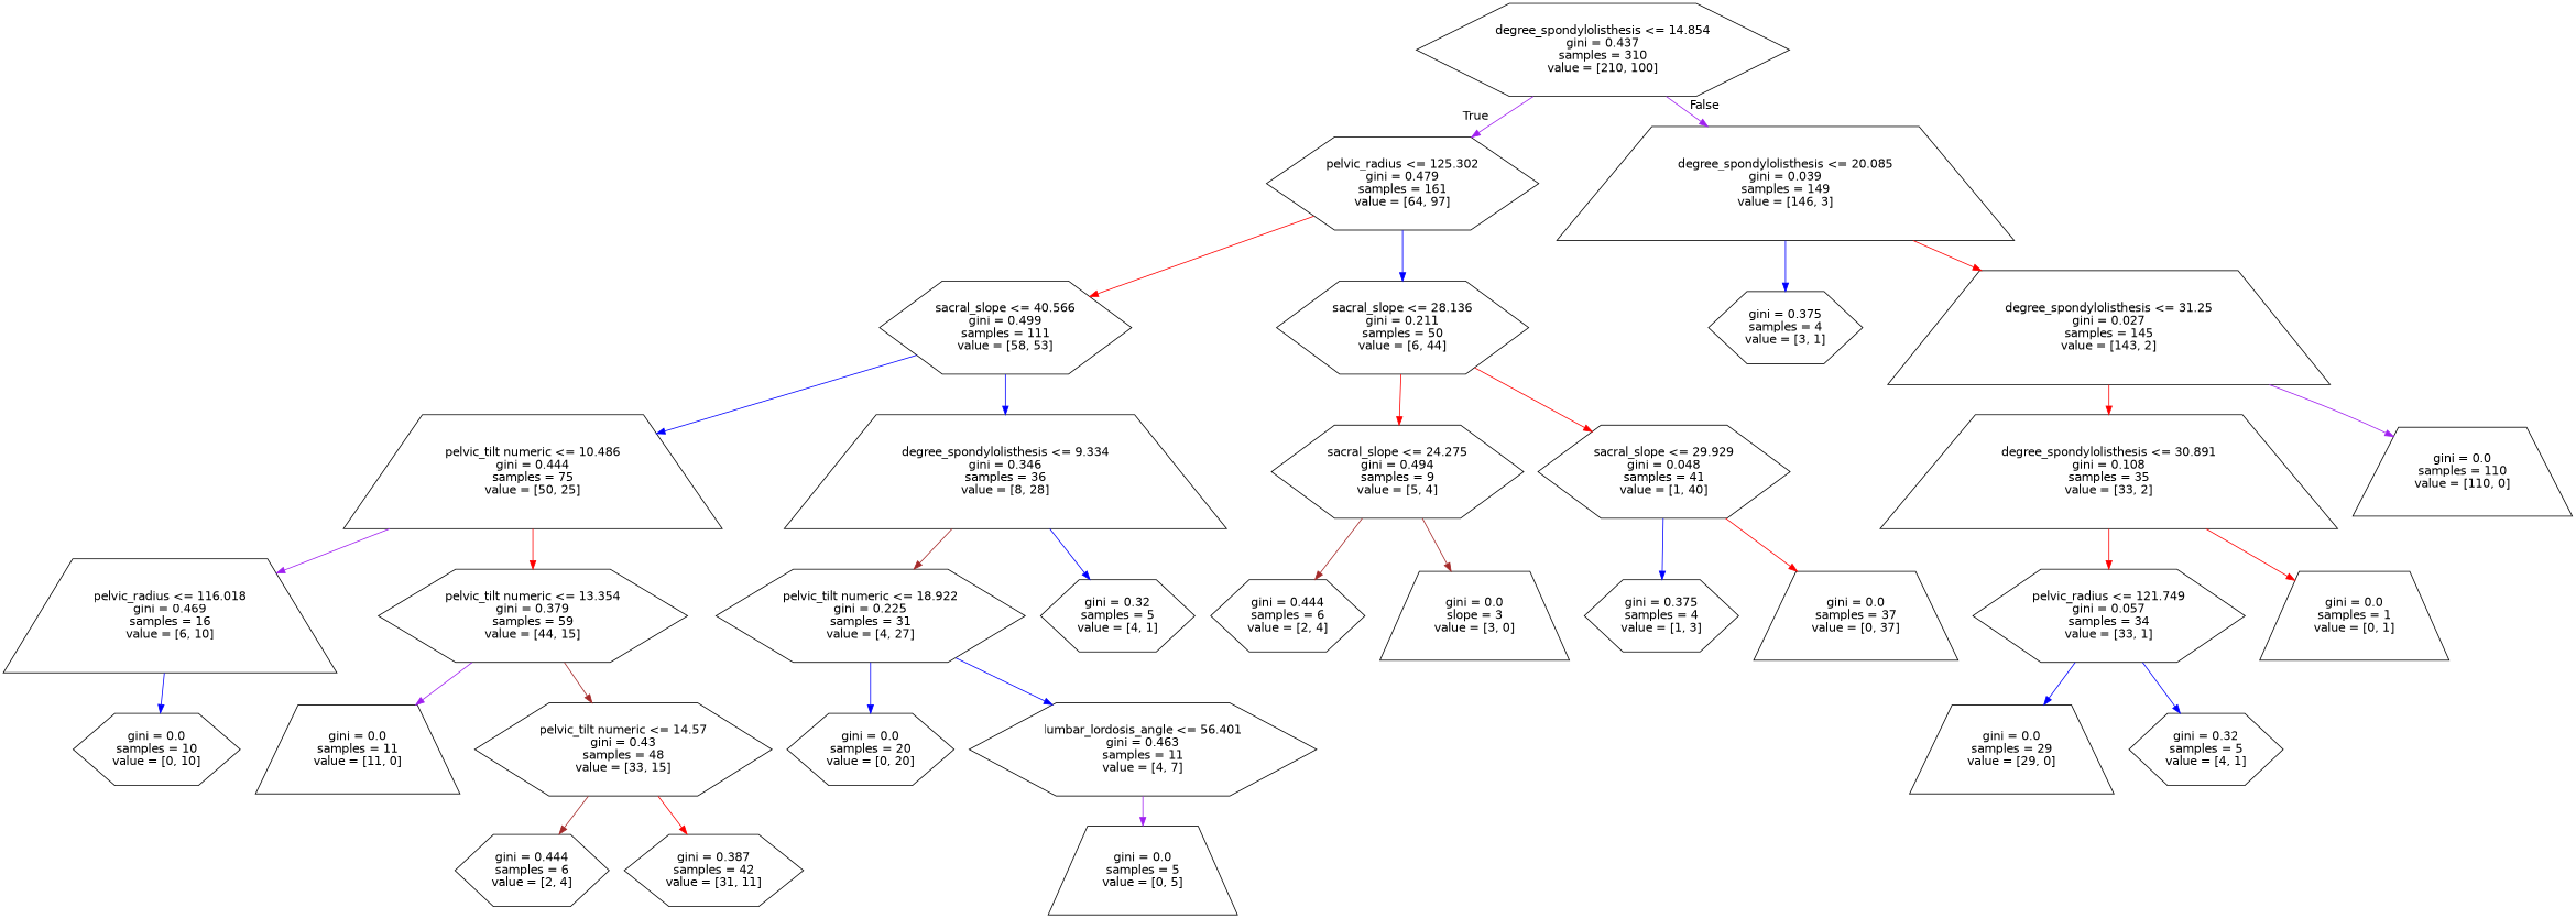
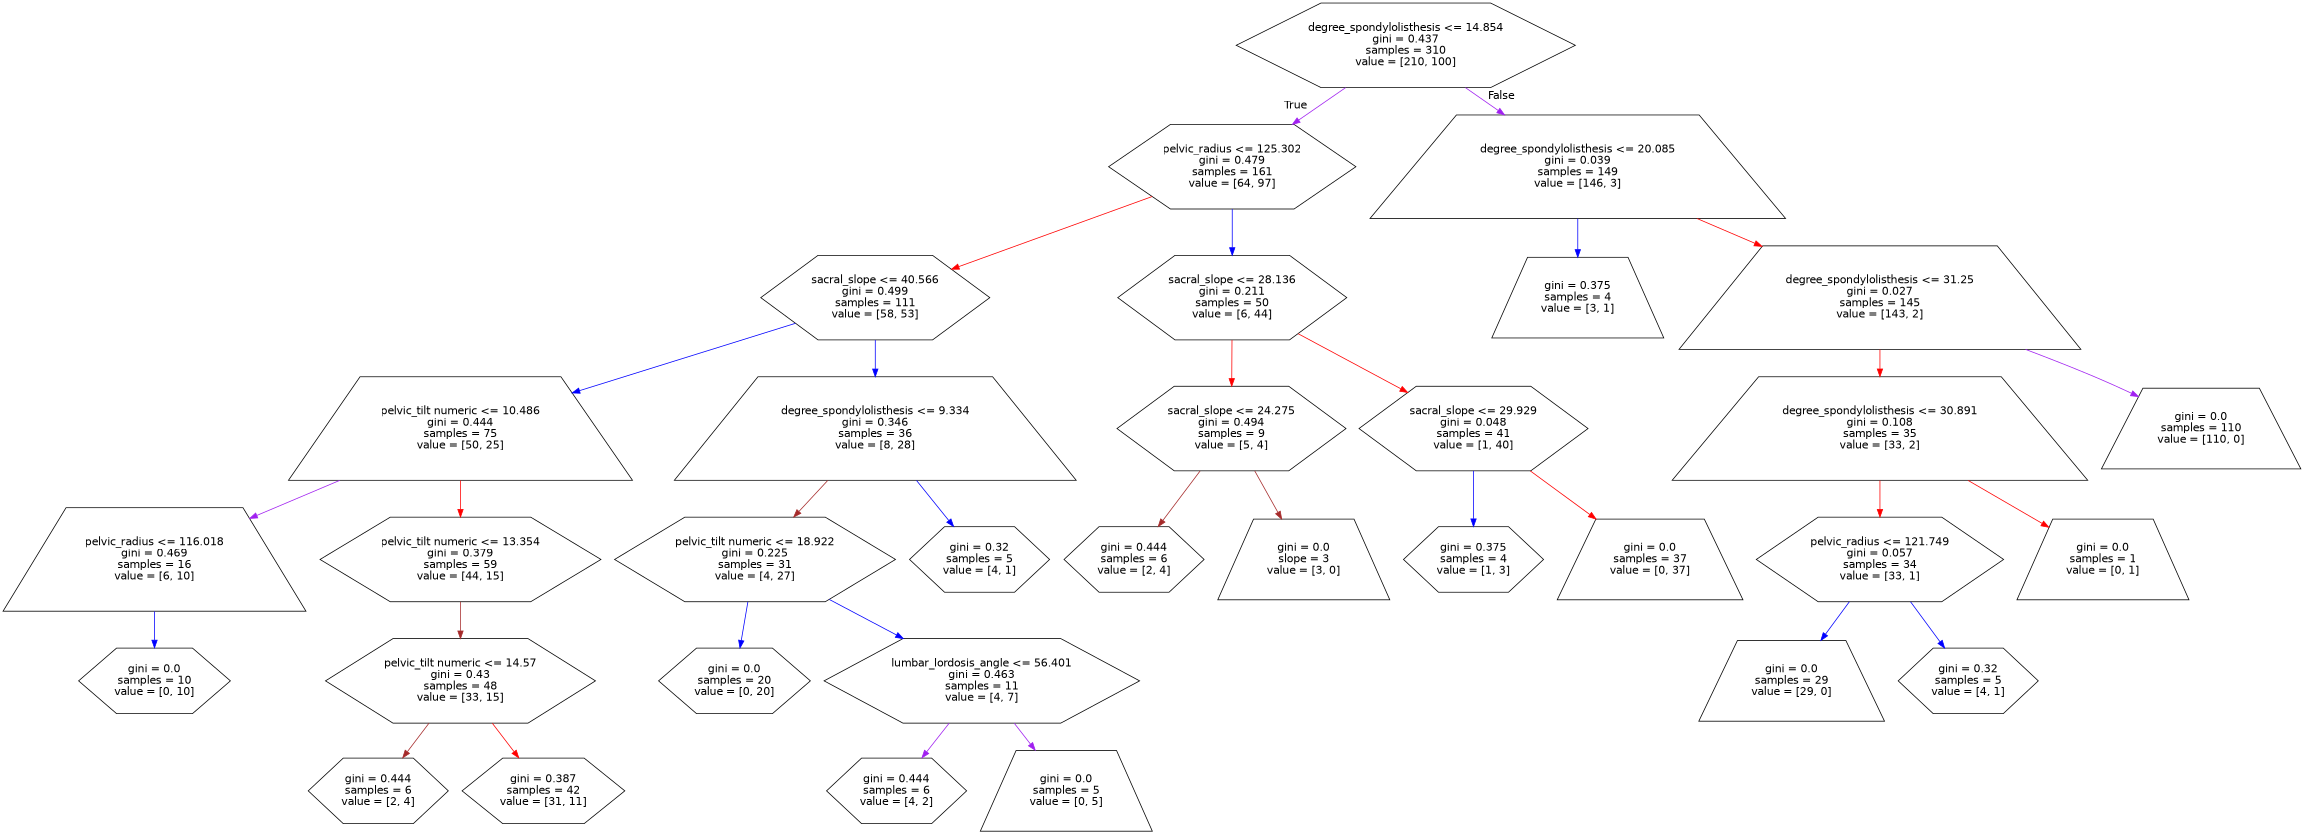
  digraph {
    node [fontname=helvetica shape=hexagon]
    edge [color=blue fontname=helvetica]
    n1 [label="degree_spondylolisthesis <= 14.854\ngini = 0.437\nsamples = 310\nvalue = [210, 100]"]
    n2 [label="pelvic_radius <= 125.302\ngini = 0.479\nsamples = 161\nvalue = [64, 97]"]
    n3 [label="degree_spondylolisthesis <= 20.085\ngini = 0.039\nsamples = 149\nvalue = [146, 3]" shape=trapezium]
    n4 [label="sacral_slope <= 40.566\ngini = 0.499\nsamples = 111\nvalue = [58, 53]"]
    n5 [label="sacral_slope <= 28.136\ngini = 0.211\nsamples = 50\nvalue = [6, 44]"]
-   n6 [label="gini = 0.375\nsamples = 4\nvalue = [3, 1]"]
+   n6 [label="gini = 0.375\nsamples = 4\nvalue = [3, 1]" shape=trapezium]
    n7 [label="degree_spondylolisthesis <= 31.25\ngini = 0.027\nsamples = 145\nvalue = [143, 2]" shape=trapezium]
    n8 [label="pelvic_tilt numeric <= 10.486\ngini = 0.444\nsamples = 75\nvalue = [50, 25]" shape=trapezium]
    n9 [label="degree_spondylolisthesis <= 9.334\ngini = 0.346\nsamples = 36\nvalue = [8, 28]" shape=trapezium]
    n10 [label="sacral_slope <= 24.275\ngini = 0.494\nsamples = 9\nvalue = [5, 4]"]
    n11 [label="sacral_slope <= 29.929\ngini = 0.048\nsamples = 41\nvalue = [1, 40]"]
    n12 [label="pelvic_radius <= 116.018\ngini = 0.469\nsamples = 16\nvalue = [6, 10]" shape=trapezium]
    n13 [label="pelvic_tilt numeric <= 13.354\ngini = 0.379\nsamples = 59\nvalue = [44, 15]"]
    n14 [label="pelvic_tilt numeric <= 18.922\ngini = 0.225\nsamples = 31\nvalue = [4, 27]"]
    n15 [label="gini = 0.32\nsamples = 5\nvalue = [4, 1]"]
    n16 [label="gini = 0.0\nsamples = 10\nvalue = [0, 10]"]
-   n17 [label="gini = 0.0\nsamples = 11\nvalue = [11, 0]" shape=trapezium]
    n18 [label="pelvic_tilt numeric <= 14.57\ngini = 0.43\nsamples = 48\nvalue = [33, 15]"]
    n19 [label="gini = 0.444\nsamples = 6\nvalue = [2, 4]"]
    n20 [label="gini = 0.387\nsamples = 42\nvalue = [31, 11]"]
    n21 [label="gini = 0.0\nsamples = 20\nvalue = [0, 20]"]
    n22 [label="lumbar_lordosis_angle <= 56.401\ngini = 0.463\nsamples = 11\nvalue = [4, 7]"]
+   n23 [label="gini = 0.444\nsamples = 6\nvalue = [4, 2]"]
    n24 [label="gini = 0.0\nsamples = 5\nvalue = [0, 5]" shape=trapezium]
    n25 [label="gini = 0.444\nsamples = 6\nvalue = [2, 4]"]
    n26 [label="gini = 0.0\nslope = 3\nvalue = [3, 0]" shape=trapezium]
    n27 [label="gini = 0.375\nsamples = 4\nvalue = [1, 3]"]
    n28 [label="gini = 0.0\nsamples = 37\nvalue = [0, 37]" shape=trapezium]
    n29 [label="degree_spondylolisthesis <= 30.891\ngini = 0.108\nsamples = 35\nvalue = [33, 2]" shape=trapezium]
    n30 [label="gini = 0.0\nsamples = 110\nvalue = [110, 0]" shape=trapezium]
    n31 [label="pelvic_radius <= 121.749\ngini = 0.057\nsamples = 34\nvalue = [33, 1]"]
    n32 [label="gini = 0.0\nsamples = 1\nvalue = [0, 1]" shape=trapezium]
    n33 [label="gini = 0.0\nsamples = 29\nvalue = [29, 0]" shape=trapezium]
    n34 [label="gini = 0.32\nsamples = 5\nvalue = [4, 1]"]
    n1 -> n2 [color=purple headlabel=True labelangle=45 labeldistance=2.5]
    n1 -> n3 [color=purple headlabel=False labelangle=-45 labeldistance=2.5]
    n2 -> n4 [color=red]
    n2 -> n5
    n3 -> n6
    n3 -> n7 [color=red]
    n4 -> n8
    n4 -> n9
    n5 -> n10 [color=red]
    n5 -> n11 [color=red]
    n7 -> n29 [color=red]
    n7 -> n30 [color=purple]
    n8 -> n12 [color=purple]
    n8 -> n13 [color=red]
    n9 -> n14 [color=brown]
    n9 -> n15
    n10 -> n25 [color=brown]
    n10 -> n26 [color=brown]
    n11 -> n27
    n11 -> n28 [color=red]
    n12 -> n16
-   n13 -> n17 [color=purple]
    n13 -> n18 [color=brown]
    n14 -> n21
    n14 -> n22
    n18 -> n19 [color=brown]
    n18 -> n20 [color=red]
+   n22 -> n23 [color=purple]
    n22 -> n24 [color=purple]
    n29 -> n31 [color=red]
    n29 -> n32 [color=red]
    n31 -> n33
    n31 -> n34
  }
